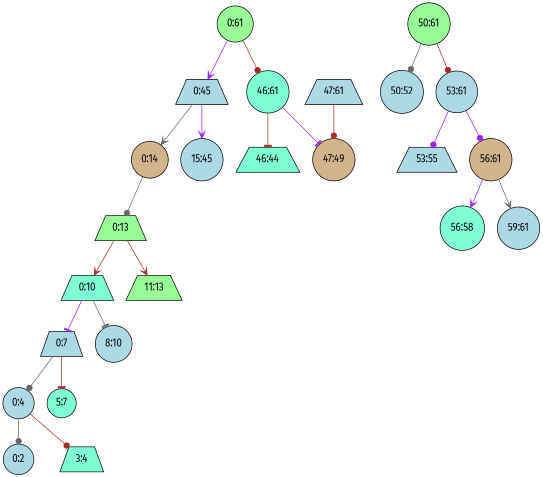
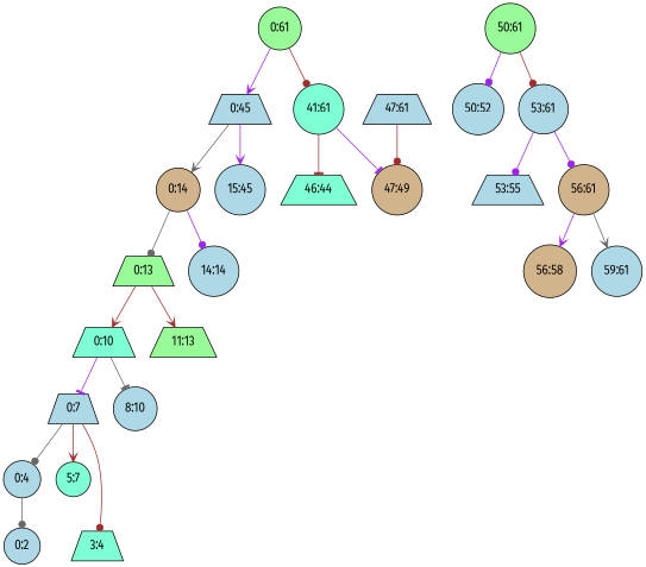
  digraph {
    fontname="Fira Sans"
    node [fillcolor=lightblue fontname="Fira Sans" shape=circle style=filled]
    edge [arrowhead=dot color=purple fontname="Fira Sans"]
    n1 [fillcolor=palegreen label="0:61"]
    n2 [label="0:45" shape=trapezium]
-   n3 [fillcolor=aquamarine label="46:61"]
+   n3 [fillcolor=aquamarine label="41:61"]
    n4 [fillcolor=tan label="0:14"]
    n5 [label="15:45"]
    n6 [fillcolor=aquamarine label="46:44" shape=trapezium]
    n7 [fillcolor=tan label="47:49"]
    n8 [fillcolor=palegreen label="0:13" shape=trapezium]
+   n9 [label="14:14"]
    n10 [fillcolor=aquamarine label="0:10" shape=trapezium]
    n11 [fillcolor=palegreen label="11:13" shape=trapezium]
    n12 [label="0:7" shape=trapezium]
    n13 [label="8:10"]
    n14 [label="0:4"]
    n15 [fillcolor=aquamarine label="5:7"]
    n16 [label="0:2"]
    n17 [fillcolor=aquamarine label="3:4" shape=trapezium]
    n18 [label="47:61" shape=trapezium]
    n19 [fillcolor=palegreen label="50:61"]
    n20 [label="50:52"]
    n21 [label="53:61"]
    n22 [label="53:55" shape=trapezium]
    n23 [fillcolor=tan label="56:61"]
-   n24 [fillcolor=aquamarine label="56:58"]
+   n24 [fillcolor=tan label="56:58"]
    n25 [label="59:61"]
    n1 -> n2 [arrowhead=vee]
    n1 -> n3 [color=brown]
    n2 -> n4 [arrowhead=vee color=gray40]
    n2 -> n5 [arrowhead=vee]
    n3 -> n6 [arrowhead=tee color=brown]
    n3 -> n7 [arrowhead=tee]
    n4 -> n8 [color=gray40]
+   n4 -> n9
    n8 -> n10 [arrowhead=vee color=brown]
    n8 -> n11 [arrowhead=vee color=brown]
    n10 -> n12 [arrowhead=tee]
    n10 -> n13 [arrowhead=tee color=gray40]
    n12 -> n14 [color=gray40]
-   n12 -> n15 [arrowhead=tee color=brown]
+   n12 -> n15 [arrowhead=vee color=brown]
    n14 -> n16 [color=gray40]
-   n14 -> n17 [color=brown]
+   n12 -> n17 [color=brown]
    n18 -> n7 [color=brown]
-   n19 -> n20 [color=gray40]
+   n19 -> n20
    n19 -> n21 [color=brown]
    n21 -> n22
    n21 -> n23
    n23 -> n24 [arrowhead=vee]
    n23 -> n25 [arrowhead=vee color=gray40]
  }
